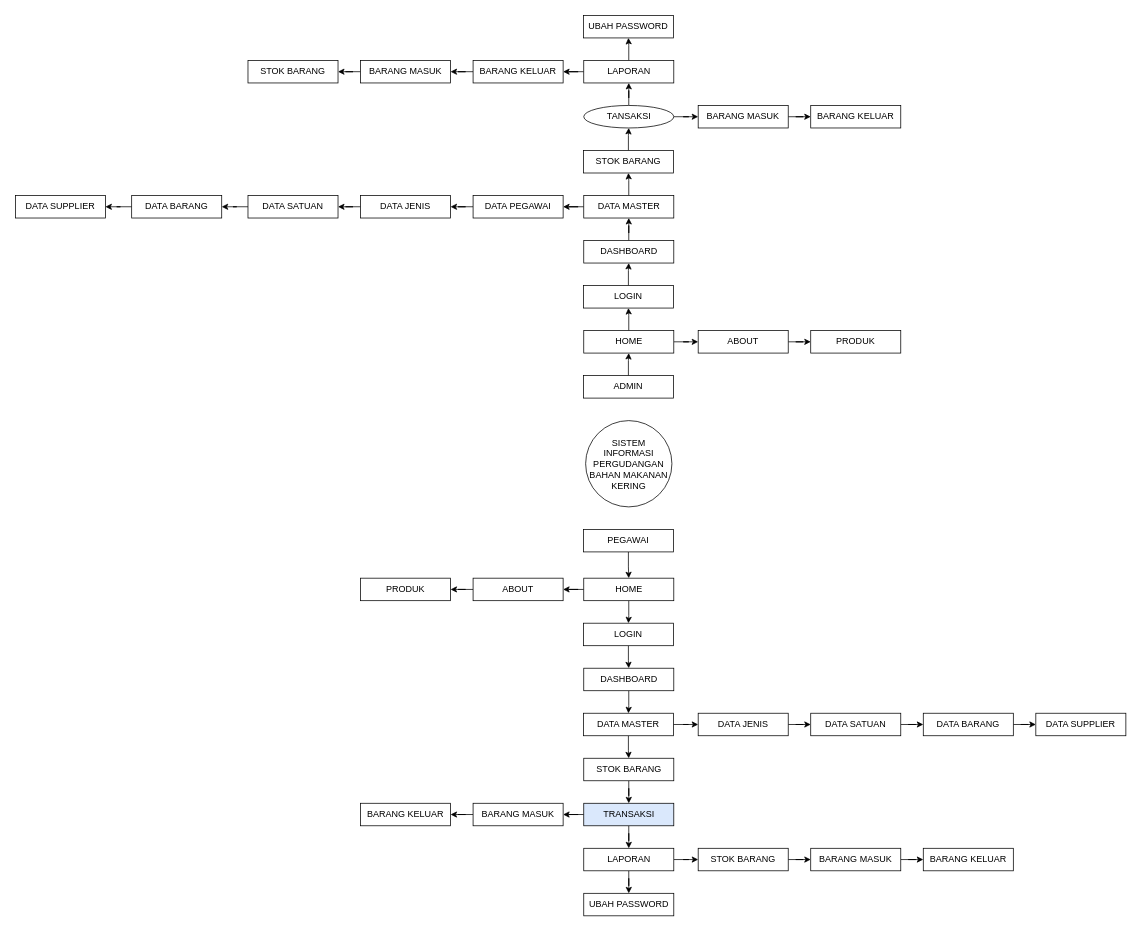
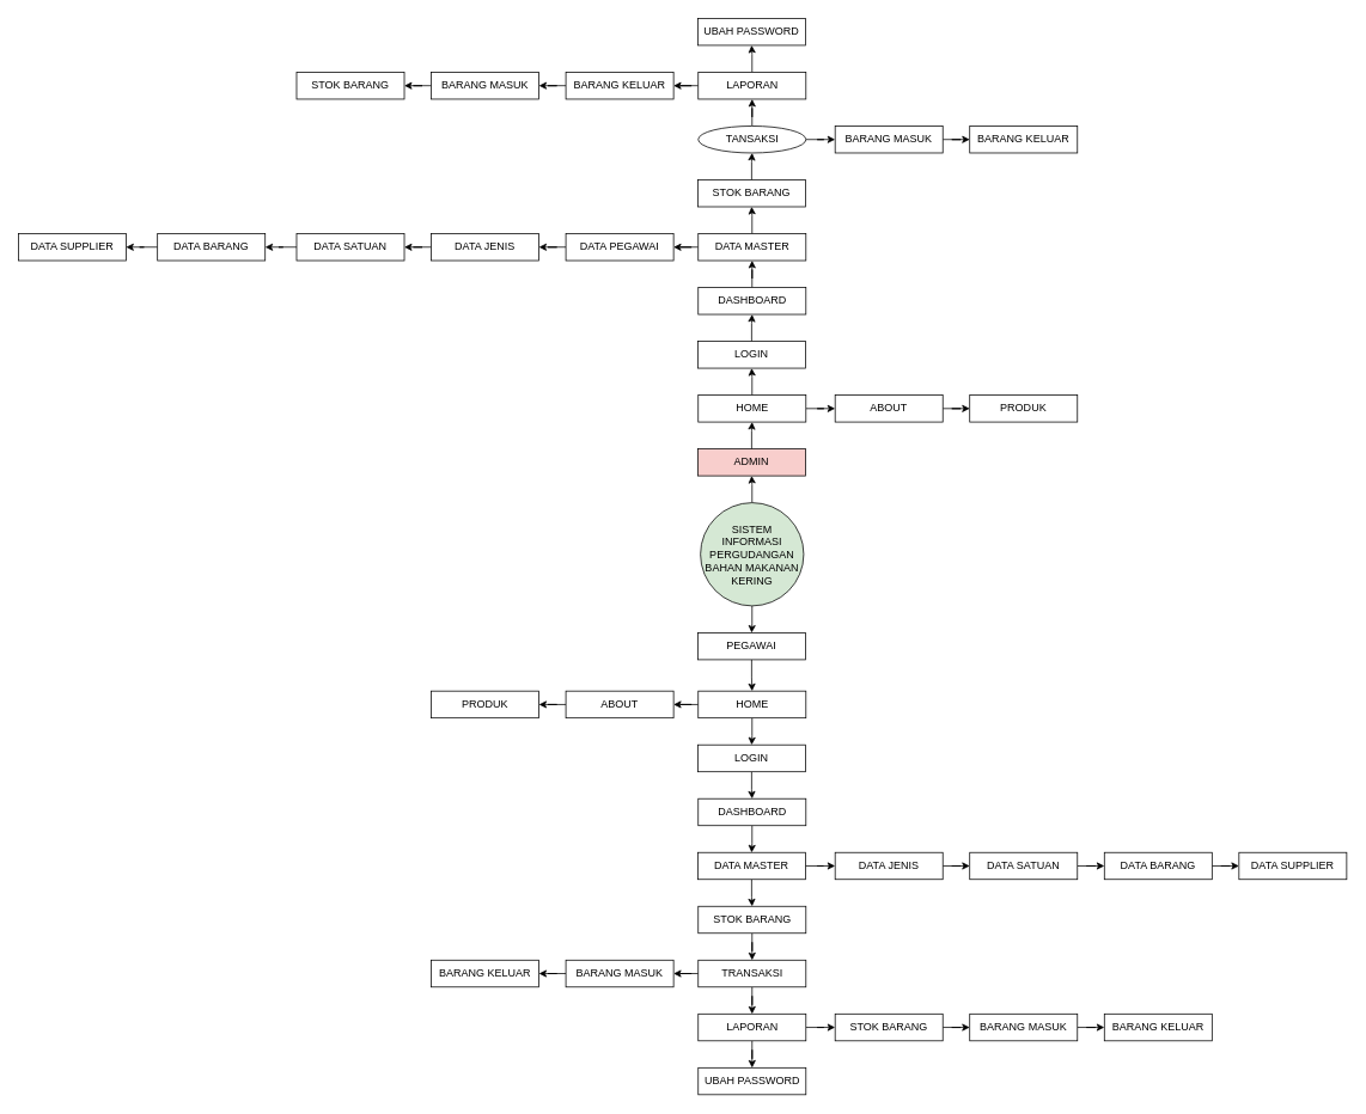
  <mxCell id="0" />
  <mxCell id="1" parent="0" />
  <mxCell id="2" value="" style="edgeStyle=orthogonalEdgeStyle;rounded=0;orthogonalLoop=1;jettySize=auto;html=1;" edge="1" parent="1" source="3" target="4"><mxGeometry relative="1" as="geometry" /></mxCell>
  <mxCell id="3" value="ABOUT" style="rounded=0;whiteSpace=wrap;html=1;" parent="1" vertex="1"><mxGeometry x="930" y="440" width="120" height="30" as="geometry" /></mxCell>
  <mxCell id="4" value="PRODUK" style="rounded=0;whiteSpace=wrap;html=1;" vertex="1" parent="1"><mxGeometry x="1080" y="440" width="120" height="30" as="geometry" /></mxCell>
- <mxCell id="7" value="SISTEM INFORMASI PERGUDANGAN BAHAN MAKANAN KERING" style="ellipse;whiteSpace=wrap;html=1;aspect=fixed;" vertex="1" parent="1"><mxGeometry x="780" y="560" width="115" height="115" as="geometry" /></mxCell>
+ <mxCell id="5" value="" style="edgeStyle=orthogonalEdgeStyle;rounded=0;orthogonalLoop=1;jettySize=auto;html=1;" edge="1" parent="1" source="7" target="9"><mxGeometry relative="1" as="geometry" /></mxCell>
+ <mxCell id="6" value="" style="edgeStyle=orthogonalEdgeStyle;rounded=0;orthogonalLoop=1;jettySize=auto;html=1;" edge="1" parent="1" source="7" target="11"><mxGeometry relative="1" as="geometry" /></mxCell>
+ <mxCell id="7" value="SISTEM INFORMASI PERGUDANGAN BAHAN MAKANAN KERING" style="ellipse;whiteSpace=wrap;html=1;aspect=fixed;fillColor=#d5e8d4;" vertex="1" parent="1"><mxGeometry x="780" y="560" width="115" height="115" as="geometry" /></mxCell>
  <mxCell id="8" value="" style="edgeStyle=orthogonalEdgeStyle;rounded=0;orthogonalLoop=1;jettySize=auto;html=1;" edge="1" parent="1" source="9" target="14"><mxGeometry relative="1" as="geometry" /></mxCell>
- <mxCell id="9" value="ADMIN" style="rounded=0;whiteSpace=wrap;html=1;" vertex="1" parent="1"><mxGeometry x="777" y="500" width="120" height="30" as="geometry" /></mxCell>
+ <mxCell id="9" value="ADMIN" style="rounded=0;whiteSpace=wrap;html=1;fillColor=#f8cecc;" vertex="1" parent="1"><mxGeometry x="777" y="500" width="120" height="30" as="geometry" /></mxCell>
  <mxCell id="10" value="" style="edgeStyle=orthogonalEdgeStyle;rounded=0;orthogonalLoop=1;jettySize=auto;html=1;" edge="1" parent="1" source="11" target="29"><mxGeometry relative="1" as="geometry" /></mxCell>
  <mxCell id="11" value="PEGAWAI" style="rounded=0;whiteSpace=wrap;html=1;" vertex="1" parent="1"><mxGeometry x="777" y="705" width="120" height="30" as="geometry" /></mxCell>
  <mxCell id="12" value="" style="edgeStyle=orthogonalEdgeStyle;rounded=0;orthogonalLoop=1;jettySize=auto;html=1;" edge="1" parent="1" source="14" target="16"><mxGeometry relative="1" as="geometry" /></mxCell>
  <mxCell id="13" value="" style="edgeStyle=orthogonalEdgeStyle;rounded=0;orthogonalLoop=1;jettySize=auto;html=1;" edge="1" parent="1" source="14" target="3"><mxGeometry relative="1" as="geometry" /></mxCell>
  <mxCell id="14" value="HOME" style="rounded=0;whiteSpace=wrap;html=1;" vertex="1" parent="1"><mxGeometry x="777.5" y="440" width="120" height="30" as="geometry" /></mxCell>
  <mxCell id="15" value="" style="edgeStyle=orthogonalEdgeStyle;rounded=0;orthogonalLoop=1;jettySize=auto;html=1;" edge="1" parent="1" source="16" target="18"><mxGeometry relative="1" as="geometry" /></mxCell>
  <mxCell id="16" value="LOGIN" style="rounded=0;whiteSpace=wrap;html=1;" vertex="1" parent="1"><mxGeometry x="777" y="380" width="120" height="30" as="geometry" /></mxCell>
  <mxCell id="17" value="" style="edgeStyle=orthogonalEdgeStyle;rounded=0;orthogonalLoop=1;jettySize=auto;html=1;" edge="1" parent="1" source="18" target="21"><mxGeometry relative="1" as="geometry" /></mxCell>
  <mxCell id="18" value="DASHBOARD" style="rounded=0;whiteSpace=wrap;html=1;" vertex="1" parent="1"><mxGeometry x="777.5" y="320" width="120" height="30" as="geometry" /></mxCell>
  <mxCell id="19" value="" style="edgeStyle=orthogonalEdgeStyle;rounded=0;orthogonalLoop=1;jettySize=auto;html=1;" edge="1" parent="1" source="21" target="23"><mxGeometry relative="1" as="geometry" /></mxCell>
  <mxCell id="20" value="" style="edgeStyle=orthogonalEdgeStyle;rounded=0;orthogonalLoop=1;jettySize=auto;html=1;" edge="1" parent="1" source="21" target="47"><mxGeometry relative="1" as="geometry" /></mxCell>
  <mxCell id="21" value="DATA MASTER" style="rounded=0;whiteSpace=wrap;html=1;" vertex="1" parent="1"><mxGeometry x="777.5" y="260" width="120" height="30" as="geometry" /></mxCell>
  <mxCell id="22" value="" style="edgeStyle=orthogonalEdgeStyle;rounded=0;orthogonalLoop=1;jettySize=auto;html=1;" edge="1" parent="1" source="23" target="26"><mxGeometry relative="1" as="geometry" /></mxCell>
  <mxCell id="23" value="STOK BARANG" style="rounded=0;whiteSpace=wrap;html=1;" vertex="1" parent="1"><mxGeometry x="777" y="200" width="120" height="30" as="geometry" /></mxCell>
  <mxCell id="24" value="" style="edgeStyle=orthogonalEdgeStyle;rounded=0;orthogonalLoop=1;jettySize=auto;html=1;" edge="1" parent="1" source="26" target="72"><mxGeometry relative="1" as="geometry" /></mxCell>
  <mxCell id="25" value="" style="edgeStyle=orthogonalEdgeStyle;rounded=0;orthogonalLoop=1;jettySize=auto;html=1;entryX=0;entryY=0.5;entryDx=0;entryDy=0;" edge="1" parent="1" source="26" target="63"><mxGeometry relative="1" as="geometry"><mxPoint x="35" y="387.5" as="targetPoint" /></mxGeometry></mxCell>
  <mxCell id="26" value="TANSAKSI" style="ellipse;whiteSpace=wrap;html=1;" vertex="1" parent="1"><mxGeometry x="777.5" y="140" width="120" height="30" as="geometry" /></mxCell>
  <mxCell id="27" value="" style="edgeStyle=orthogonalEdgeStyle;rounded=0;orthogonalLoop=1;jettySize=auto;html=1;" edge="1" parent="1" source="29" target="31"><mxGeometry relative="1" as="geometry" /></mxCell>
  <mxCell id="28" value="" style="edgeStyle=orthogonalEdgeStyle;rounded=0;orthogonalLoop=1;jettySize=auto;html=1;" edge="1" parent="1" source="29" target="44"><mxGeometry relative="1" as="geometry" /></mxCell>
  <mxCell id="29" value="HOME" style="rounded=0;whiteSpace=wrap;html=1;" vertex="1" parent="1"><mxGeometry x="777.5" y="770" width="120" height="30" as="geometry" /></mxCell>
  <mxCell id="30" value="" style="edgeStyle=orthogonalEdgeStyle;rounded=0;orthogonalLoop=1;jettySize=auto;html=1;" edge="1" parent="1" source="31" target="33"><mxGeometry relative="1" as="geometry" /></mxCell>
  <mxCell id="31" value="LOGIN" style="rounded=0;whiteSpace=wrap;html=1;" vertex="1" parent="1"><mxGeometry x="777" y="830" width="120" height="30" as="geometry" /></mxCell>
  <mxCell id="32" value="" style="edgeStyle=orthogonalEdgeStyle;rounded=0;orthogonalLoop=1;jettySize=auto;html=1;" edge="1" parent="1" source="33" target="36"><mxGeometry relative="1" as="geometry" /></mxCell>
  <mxCell id="33" value="DASHBOARD" style="rounded=0;whiteSpace=wrap;html=1;" vertex="1" parent="1"><mxGeometry x="777.5" y="890" width="120" height="30" as="geometry" /></mxCell>
  <mxCell id="34" value="" style="edgeStyle=orthogonalEdgeStyle;rounded=0;orthogonalLoop=1;jettySize=auto;html=1;" edge="1" parent="1" source="36" target="69"><mxGeometry relative="1" as="geometry" /></mxCell>
  <mxCell id="35" value="" style="edgeStyle=orthogonalEdgeStyle;rounded=0;orthogonalLoop=1;jettySize=auto;html=1;entryX=0;entryY=0.5;entryDx=0;entryDy=0;" edge="1" parent="1" source="36" target="56"><mxGeometry relative="1" as="geometry"><mxPoint x="1650" y="670" as="targetPoint" /></mxGeometry></mxCell>
  <mxCell id="36" value="DATA MASTER" style="rounded=0;whiteSpace=wrap;html=1;" vertex="1" parent="1"><mxGeometry x="777" y="950" width="120" height="30" as="geometry" /></mxCell>
  <mxCell id="37" value="" style="edgeStyle=orthogonalEdgeStyle;rounded=0;orthogonalLoop=1;jettySize=auto;html=1;" edge="1" parent="1" source="39" target="42"><mxGeometry relative="1" as="geometry" /></mxCell>
  <mxCell id="38" value="" style="edgeStyle=orthogonalEdgeStyle;rounded=0;orthogonalLoop=1;jettySize=auto;html=1;entryX=1;entryY=0.5;entryDx=0;entryDy=0;" edge="1" parent="1" source="39" target="66"><mxGeometry relative="1" as="geometry"><mxPoint x="1980" y="670" as="targetPoint" /></mxGeometry></mxCell>
- <mxCell id="39" value="TRANSAKSI" style="rounded=0;whiteSpace=wrap;html=1;fillColor=#dae8fc;" vertex="1" parent="1"><mxGeometry x="777.5" y="1070" width="120" height="30" as="geometry" /></mxCell>
+ <mxCell id="39" value="TRANSAKSI" style="rounded=0;whiteSpace=wrap;html=1;" vertex="1" parent="1"><mxGeometry x="777.5" y="1070" width="120" height="30" as="geometry" /></mxCell>
  <mxCell id="40" value="" style="edgeStyle=orthogonalEdgeStyle;rounded=0;orthogonalLoop=1;jettySize=auto;html=1;" edge="1" parent="1" source="42" target="73"><mxGeometry relative="1" as="geometry" /></mxCell>
  <mxCell id="41" value="" style="edgeStyle=orthogonalEdgeStyle;rounded=0;orthogonalLoop=1;jettySize=auto;html=1;" edge="1" parent="1" source="42" target="84"><mxGeometry relative="1" as="geometry" /></mxCell>
  <mxCell id="42" value="LAPORAN" style="rounded=0;whiteSpace=wrap;html=1;" vertex="1" parent="1"><mxGeometry x="777.5" y="1130" width="120" height="30" as="geometry" /></mxCell>
  <mxCell id="43" value="" style="edgeStyle=orthogonalEdgeStyle;rounded=0;orthogonalLoop=1;jettySize=auto;html=1;" edge="1" parent="1" source="44" target="45"><mxGeometry relative="1" as="geometry" /></mxCell>
  <mxCell id="44" value="ABOUT" style="rounded=0;whiteSpace=wrap;html=1;" vertex="1" parent="1"><mxGeometry x="630" y="770" width="120" height="30" as="geometry" /></mxCell>
  <mxCell id="45" value="PRODUK" style="rounded=0;whiteSpace=wrap;html=1;" vertex="1" parent="1"><mxGeometry x="480" y="770" width="120" height="30" as="geometry" /></mxCell>
  <mxCell id="46" value="" style="edgeStyle=orthogonalEdgeStyle;rounded=0;orthogonalLoop=1;jettySize=auto;html=1;entryX=1;entryY=0.5;entryDx=0;entryDy=0;" edge="1" parent="1" source="47" target="49"><mxGeometry relative="1" as="geometry"><mxPoint x="290" y="438" as="targetPoint" /></mxGeometry></mxCell>
  <mxCell id="47" value="DATA PEGAWAI" style="rounded=0;whiteSpace=wrap;html=1;" vertex="1" parent="1"><mxGeometry x="630" y="260" width="120" height="30" as="geometry" /></mxCell>
  <mxCell id="48" value="" style="edgeStyle=orthogonalEdgeStyle;rounded=0;orthogonalLoop=1;jettySize=auto;html=1;entryX=1;entryY=0.5;entryDx=0;entryDy=0;" edge="1" parent="1" source="49" target="51"><mxGeometry relative="1" as="geometry" /></mxCell>
  <mxCell id="49" value="DATA JENIS" style="rounded=0;whiteSpace=wrap;html=1;" vertex="1" parent="1"><mxGeometry x="480" y="260" width="120" height="30" as="geometry" /></mxCell>
  <mxCell id="50" value="" style="edgeStyle=orthogonalEdgeStyle;rounded=0;orthogonalLoop=1;jettySize=auto;html=1;entryX=1;entryY=0.5;entryDx=0;entryDy=0;" edge="1" parent="1" source="51" target="53"><mxGeometry relative="1" as="geometry" /></mxCell>
  <mxCell id="51" value="DATA SATUAN" style="rounded=0;whiteSpace=wrap;html=1;" vertex="1" parent="1"><mxGeometry x="330" y="260" width="120" height="30" as="geometry" /></mxCell>
  <mxCell id="52" value="" style="edgeStyle=orthogonalEdgeStyle;rounded=0;orthogonalLoop=1;jettySize=auto;html=1;" edge="1" parent="1" source="53" target="54"><mxGeometry relative="1" as="geometry" /></mxCell>
  <mxCell id="53" value="DATA BARANG" style="rounded=0;whiteSpace=wrap;html=1;" vertex="1" parent="1"><mxGeometry x="175" y="260" width="120" height="30" as="geometry" /></mxCell>
  <mxCell id="54" value="DATA SUPPLIER" style="rounded=0;whiteSpace=wrap;html=1;" vertex="1" parent="1"><mxGeometry x="20" y="260" width="120" height="30" as="geometry" /></mxCell>
  <mxCell id="55" value="" style="edgeStyle=orthogonalEdgeStyle;rounded=0;orthogonalLoop=1;jettySize=auto;html=1;entryX=0;entryY=0.5;entryDx=0;entryDy=0;" edge="1" parent="1" source="56" target="58"><mxGeometry relative="1" as="geometry" /></mxCell>
  <mxCell id="56" value="DATA JENIS" style="rounded=0;whiteSpace=wrap;html=1;" vertex="1" parent="1"><mxGeometry x="930" y="950" width="120" height="30" as="geometry" /></mxCell>
  <mxCell id="57" value="" style="edgeStyle=orthogonalEdgeStyle;rounded=0;orthogonalLoop=1;jettySize=auto;html=1;entryX=0;entryY=0.5;entryDx=0;entryDy=0;" edge="1" parent="1" source="58" target="60"><mxGeometry relative="1" as="geometry" /></mxCell>
  <mxCell id="58" value="DATA SATUAN" style="rounded=0;whiteSpace=wrap;html=1;" vertex="1" parent="1"><mxGeometry x="1080" y="950" width="120" height="30" as="geometry" /></mxCell>
  <mxCell id="59" value="" style="edgeStyle=orthogonalEdgeStyle;rounded=0;orthogonalLoop=1;jettySize=auto;html=1;" edge="1" parent="1" source="60" target="61"><mxGeometry relative="1" as="geometry" /></mxCell>
  <mxCell id="60" value="DATA BARANG" style="rounded=0;whiteSpace=wrap;html=1;" vertex="1" parent="1"><mxGeometry x="1230" y="950" width="120" height="30" as="geometry" /></mxCell>
  <mxCell id="61" value="DATA SUPPLIER" style="rounded=0;whiteSpace=wrap;html=1;" vertex="1" parent="1"><mxGeometry x="1380" y="950" width="120" height="30" as="geometry" /></mxCell>
  <mxCell id="62" value="" style="edgeStyle=orthogonalEdgeStyle;rounded=0;orthogonalLoop=1;jettySize=auto;html=1;entryX=0;entryY=0.5;entryDx=0;entryDy=0;" edge="1" parent="1" source="63" target="64"><mxGeometry relative="1" as="geometry" /></mxCell>
  <mxCell id="63" value="BARANG MASUK" style="rounded=0;whiteSpace=wrap;html=1;" vertex="1" parent="1"><mxGeometry x="930" y="140" width="120" height="30" as="geometry" /></mxCell>
  <mxCell id="64" value="BARANG KELUAR" style="rounded=0;whiteSpace=wrap;html=1;" vertex="1" parent="1"><mxGeometry x="1080" y="140" width="120" height="30" as="geometry" /></mxCell>
  <mxCell id="65" value="" style="edgeStyle=orthogonalEdgeStyle;rounded=0;orthogonalLoop=1;jettySize=auto;html=1;" edge="1" parent="1" source="66" target="67"><mxGeometry relative="1" as="geometry" /></mxCell>
  <mxCell id="66" value="BARANG MASUK" style="rounded=0;whiteSpace=wrap;html=1;" vertex="1" parent="1"><mxGeometry x="630" y="1070" width="120" height="30" as="geometry" /></mxCell>
  <mxCell id="67" value="BARANG KELUAR" style="rounded=0;whiteSpace=wrap;html=1;" vertex="1" parent="1"><mxGeometry x="480" y="1070" width="120" height="30" as="geometry" /></mxCell>
  <mxCell id="68" value="" style="edgeStyle=orthogonalEdgeStyle;rounded=0;orthogonalLoop=1;jettySize=auto;html=1;" edge="1" parent="1" source="69" target="39"><mxGeometry relative="1" as="geometry" /></mxCell>
  <mxCell id="69" value="STOK BARANG" style="rounded=0;whiteSpace=wrap;html=1;" vertex="1" parent="1"><mxGeometry x="777.5" y="1010" width="120" height="30" as="geometry" /></mxCell>
  <mxCell id="70" value="" style="edgeStyle=orthogonalEdgeStyle;rounded=0;orthogonalLoop=1;jettySize=auto;html=1;" edge="1" parent="1" source="72" target="74"><mxGeometry relative="1" as="geometry" /></mxCell>
  <mxCell id="71" value="" style="edgeStyle=orthogonalEdgeStyle;rounded=0;orthogonalLoop=1;jettySize=auto;html=1;" edge="1" parent="1" source="72" target="78"><mxGeometry relative="1" as="geometry" /></mxCell>
  <mxCell id="72" value="LAPORAN" style="rounded=0;whiteSpace=wrap;html=1;" vertex="1" parent="1"><mxGeometry x="777.5" y="80" width="120" height="30" as="geometry" /></mxCell>
  <mxCell id="73" value="UBAH PASSWORD" style="rounded=0;whiteSpace=wrap;html=1;" vertex="1" parent="1"><mxGeometry x="777.5" y="1190" width="120" height="30" as="geometry" /></mxCell>
  <mxCell id="74" value="UBAH PASSWORD" style="rounded=0;whiteSpace=wrap;html=1;" vertex="1" parent="1"><mxGeometry x="777" y="20" width="120" height="30" as="geometry" /></mxCell>
  <mxCell id="75" value="" style="edgeStyle=orthogonalEdgeStyle;rounded=0;orthogonalLoop=1;jettySize=auto;html=1;" edge="1" parent="1" source="76" target="79"><mxGeometry relative="1" as="geometry" /></mxCell>
  <mxCell id="76" value="BARANG MASUK" style="rounded=0;whiteSpace=wrap;html=1;" vertex="1" parent="1"><mxGeometry x="480" y="80" width="120" height="30" as="geometry" /></mxCell>
  <mxCell id="77" value="" style="edgeStyle=orthogonalEdgeStyle;rounded=0;orthogonalLoop=1;jettySize=auto;html=1;" edge="1" parent="1" source="78" target="76"><mxGeometry relative="1" as="geometry" /></mxCell>
  <mxCell id="78" value="BARANG KELUAR" style="rounded=0;whiteSpace=wrap;html=1;" vertex="1" parent="1"><mxGeometry x="630" y="80" width="120" height="30" as="geometry" /></mxCell>
  <mxCell id="79" value="STOK BARANG" style="rounded=0;whiteSpace=wrap;html=1;" vertex="1" parent="1"><mxGeometry x="330" y="80" width="120" height="30" as="geometry" /></mxCell>
  <mxCell id="80" value="" style="edgeStyle=orthogonalEdgeStyle;rounded=0;orthogonalLoop=1;jettySize=auto;html=1;" edge="1" parent="1" source="81" target="82"><mxGeometry relative="1" as="geometry" /></mxCell>
  <mxCell id="81" value="BARANG MASUK" style="rounded=0;whiteSpace=wrap;html=1;" vertex="1" parent="1"><mxGeometry x="1080" y="1130" width="120" height="30" as="geometry" /></mxCell>
  <mxCell id="82" value="BARANG KELUAR" style="rounded=0;whiteSpace=wrap;html=1;" vertex="1" parent="1"><mxGeometry x="1230" y="1130" width="120" height="30" as="geometry" /></mxCell>
  <mxCell id="83" value="" style="edgeStyle=orthogonalEdgeStyle;rounded=0;orthogonalLoop=1;jettySize=auto;html=1;" edge="1" parent="1" source="84" target="81"><mxGeometry relative="1" as="geometry" /></mxCell>
  <mxCell id="84" value="STOK BARANG" style="rounded=0;whiteSpace=wrap;html=1;" vertex="1" parent="1"><mxGeometry x="930" y="1130" width="120" height="30" as="geometry" /></mxCell>
